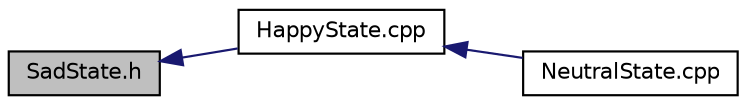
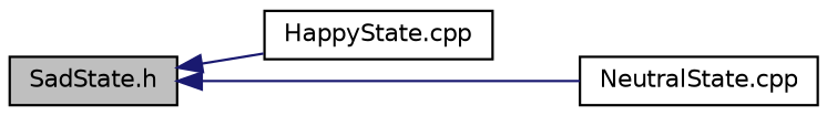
  digraph {
    rankdir=LR
    node [color=black fillcolor=white fontname=Helvetica fontsize=10 shape=record style=filled]
    edge [color=midnightblue dir=back fontname=Helvetica fontsize=10 labelfontname=Helvetica labelfontsize=10 style=solid]
    n1 [fillcolor=grey75 fontcolor=black height=0.2 label="SadState.h" width=0.4]
    n2 [height=0.2 label="HappyState.cpp" width=0.4]
    n3 [height=0.2 label="NeutralState.cpp" width=0.4]
    n1 -> n2
-   n2 -> n3
+   n1 -> n3
  }
